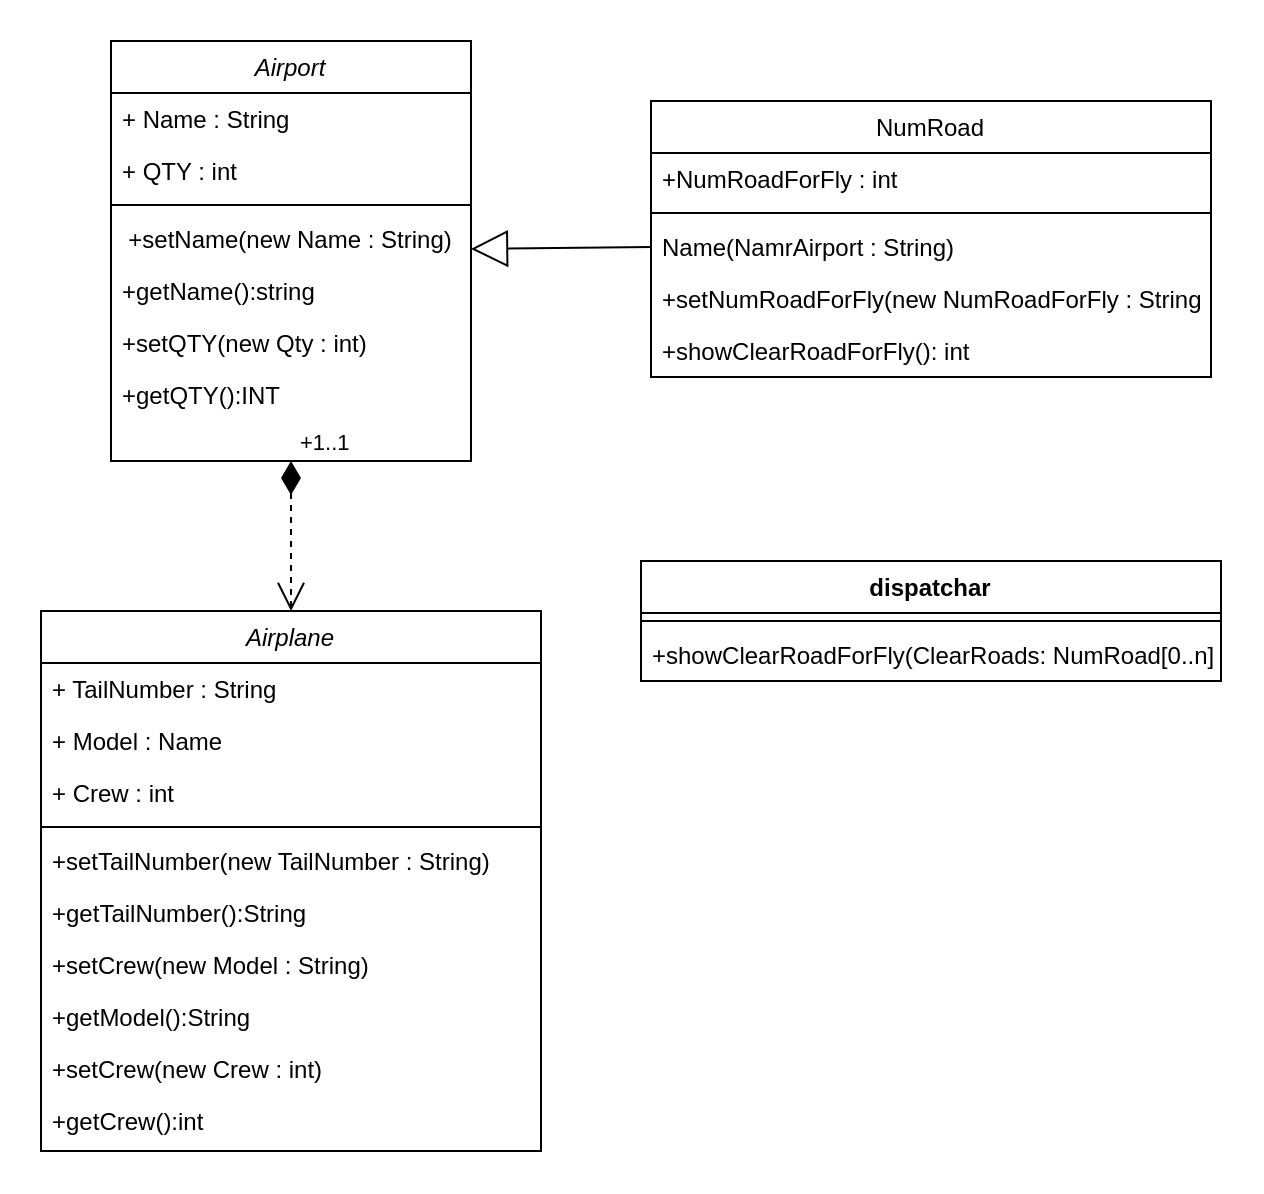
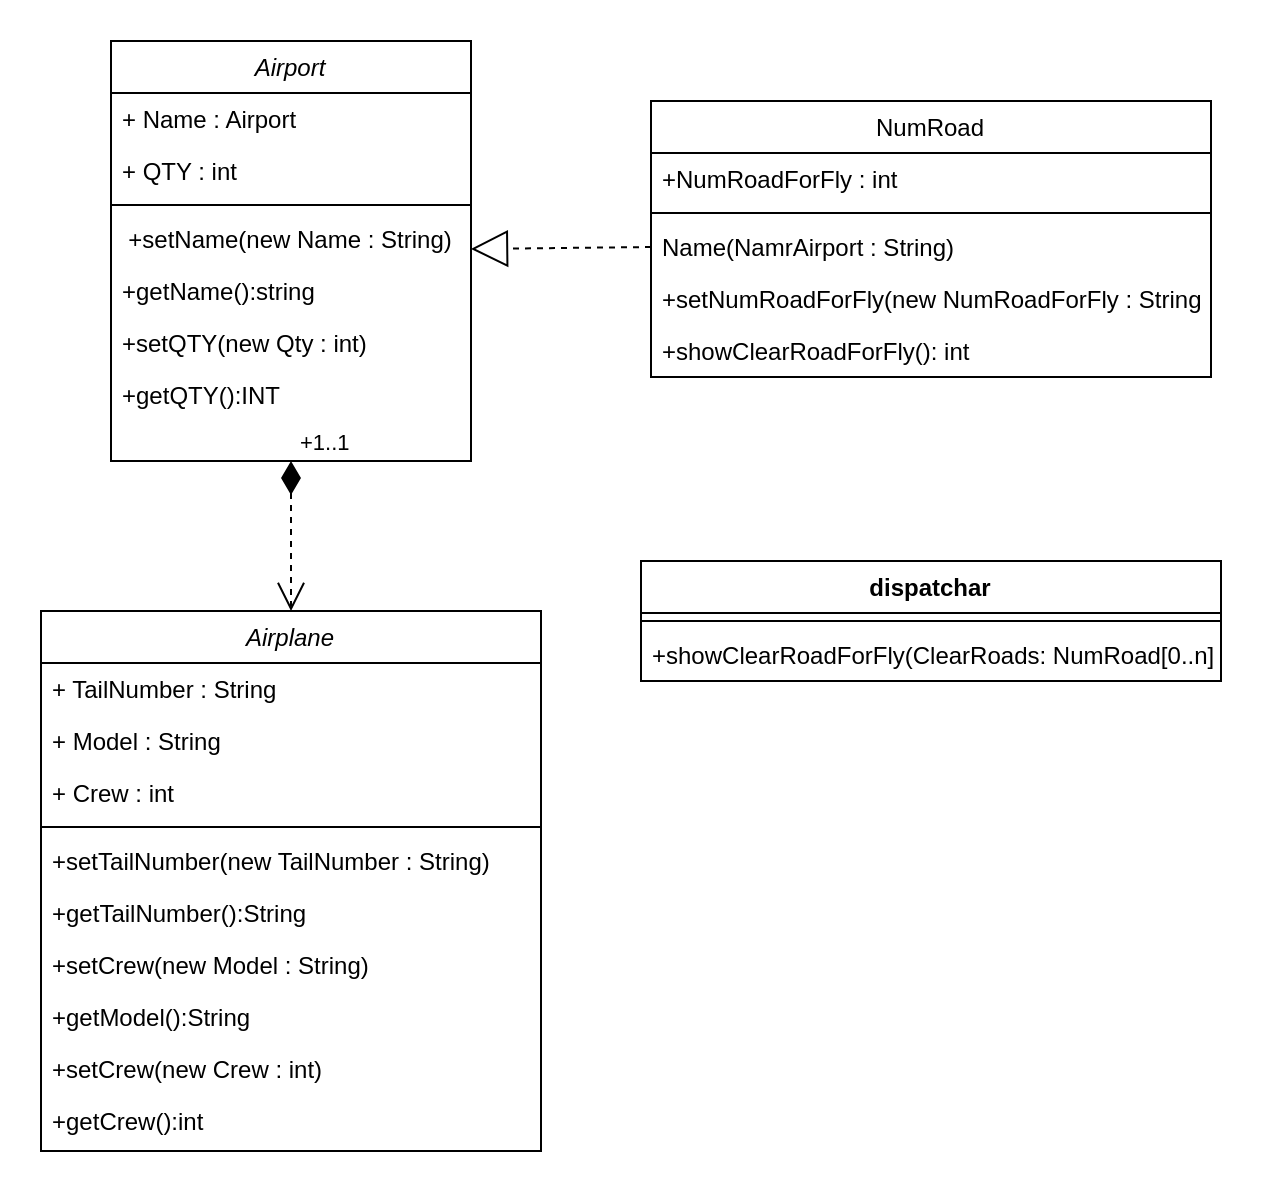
  <mxCell id="0" />
  <mxCell id="1" parent="0" />
  <mxCell id="2" value="Airplane" style="swimlane;fontStyle=2;align=center;verticalAlign=top;childLayout=stackLayout;horizontal=1;startSize=26;horizontalStack=0;resizeParent=1;resizeLast=0;collapsible=1;marginBottom=0;rounded=0;shadow=0;strokeWidth=1;fontSize=12;" parent="1" vertex="1"><mxGeometry x="20" y="305" width="250" height="270" as="geometry"><mxRectangle x="230" y="140" width="160" height="26" as="alternateBounds" /></mxGeometry></mxCell>
  <mxCell id="3" value="+ TailNumber : String" style="text;align=left;verticalAlign=top;spacingLeft=4;spacingRight=4;overflow=hidden;rotatable=0;points=[[0,0.5],[1,0.5]];portConstraint=eastwest;fontSize=12;" parent="2" vertex="1"><mxGeometry y="26" width="250" height="26" as="geometry" /></mxCell>
- <mxCell id="4" value="+ Model : Name" style="text;align=left;verticalAlign=top;spacingLeft=4;spacingRight=4;overflow=hidden;rotatable=0;points=[[0,0.5],[1,0.5]];portConstraint=eastwest;rounded=0;shadow=0;html=0;fontSize=12;" parent="2" vertex="1"><mxGeometry y="52" width="250" height="26" as="geometry" /></mxCell>
+ <mxCell id="4" value="+ Model : String" style="text;align=left;verticalAlign=top;spacingLeft=4;spacingRight=4;overflow=hidden;rotatable=0;points=[[0,0.5],[1,0.5]];portConstraint=eastwest;rounded=0;shadow=0;html=0;fontSize=12;" parent="2" vertex="1"><mxGeometry y="52" width="250" height="26" as="geometry" /></mxCell>
  <mxCell id="5" value="+ Crew : int" style="text;align=left;verticalAlign=top;spacingLeft=4;spacingRight=4;overflow=hidden;rotatable=0;points=[[0,0.5],[1,0.5]];portConstraint=eastwest;rounded=0;shadow=0;html=0;fontSize=12;" parent="2" vertex="1"><mxGeometry y="78" width="250" height="26" as="geometry" /></mxCell>
  <mxCell id="6" value="" style="line;html=1;strokeWidth=1;align=left;verticalAlign=middle;spacingTop=-1;spacingLeft=3;spacingRight=3;rotatable=0;labelPosition=right;points=[];portConstraint=eastwest;fontSize=12;" parent="2" vertex="1"><mxGeometry y="104" width="250" height="8" as="geometry" /></mxCell>
  <mxCell id="7" value="+setTailNumber(new TailNumber : String)" style="text;align=left;verticalAlign=top;spacingLeft=4;spacingRight=4;overflow=hidden;rotatable=0;points=[[0,0.5],[1,0.5]];portConstraint=eastwest;fontSize=12;" parent="2" vertex="1"><mxGeometry y="112" width="250" height="26" as="geometry" /></mxCell>
  <mxCell id="8" value="+getTailNumber():String" style="text;align=left;verticalAlign=top;spacingLeft=4;spacingRight=4;overflow=hidden;rotatable=0;points=[[0,0.5],[1,0.5]];portConstraint=eastwest;fontSize=12;" parent="2" vertex="1"><mxGeometry y="138" width="250" height="26" as="geometry" /></mxCell>
  <mxCell id="9" value="+setCrew(new Model : String)" style="text;align=left;verticalAlign=top;spacingLeft=4;spacingRight=4;overflow=hidden;rotatable=0;points=[[0,0.5],[1,0.5]];portConstraint=eastwest;fontSize=12;" parent="2" vertex="1"><mxGeometry y="164" width="250" height="26" as="geometry" /></mxCell>
  <mxCell id="10" value="+getModel():String" style="text;align=left;verticalAlign=top;spacingLeft=4;spacingRight=4;overflow=hidden;rotatable=0;points=[[0,0.5],[1,0.5]];portConstraint=eastwest;fontSize=12;" parent="2" vertex="1"><mxGeometry y="190" width="250" height="26" as="geometry" /></mxCell>
  <mxCell id="11" value="+setCrew(new Crew : int)" style="text;align=left;verticalAlign=top;spacingLeft=4;spacingRight=4;overflow=hidden;rotatable=0;points=[[0,0.5],[1,0.5]];portConstraint=eastwest;fontSize=12;" parent="2" vertex="1"><mxGeometry y="216" width="250" height="26" as="geometry" /></mxCell>
  <mxCell id="12" value="+getCrew():int" style="text;align=left;verticalAlign=top;spacingLeft=4;spacingRight=4;overflow=hidden;rotatable=0;points=[[0,0.5],[1,0.5]];portConstraint=eastwest;fontSize=12;" parent="2" vertex="1"><mxGeometry y="242" width="250" height="26" as="geometry" /></mxCell>
  <mxCell id="13" value="Airport" style="swimlane;fontStyle=2;align=center;verticalAlign=top;childLayout=stackLayout;horizontal=1;startSize=26;horizontalStack=0;resizeParent=1;resizeLast=0;collapsible=1;marginBottom=0;rounded=0;shadow=0;strokeWidth=1;fontSize=12;" parent="1" vertex="1"><mxGeometry x="55" y="20" width="180" height="210" as="geometry"><mxRectangle x="130" y="380" width="160" height="26" as="alternateBounds" /></mxGeometry></mxCell>
- <mxCell id="14" value="+ Name : String" style="text;align=left;verticalAlign=top;spacingLeft=4;spacingRight=4;overflow=hidden;rotatable=0;points=[[0,0.5],[1,0.5]];portConstraint=eastwest;fontSize=12;" parent="13" vertex="1"><mxGeometry y="26" width="180" height="26" as="geometry" /></mxCell>
+ <mxCell id="14" value="+ Name : Airport" style="text;align=left;verticalAlign=top;spacingLeft=4;spacingRight=4;overflow=hidden;rotatable=0;points=[[0,0.5],[1,0.5]];portConstraint=eastwest;fontSize=12;" parent="13" vertex="1"><mxGeometry y="26" width="180" height="26" as="geometry" /></mxCell>
  <mxCell id="15" value="+ QTY : int" style="text;align=left;verticalAlign=top;spacingLeft=4;spacingRight=4;overflow=hidden;rotatable=0;points=[[0,0.5],[1,0.5]];portConstraint=eastwest;rounded=0;shadow=0;html=0;fontSize=12;" parent="13" vertex="1"><mxGeometry y="52" width="180" height="26" as="geometry" /></mxCell>
  <mxCell id="16" value="" style="line;html=1;strokeWidth=1;align=left;verticalAlign=middle;spacingTop=-1;spacingLeft=3;spacingRight=3;rotatable=0;labelPosition=right;points=[];portConstraint=eastwest;fontSize=12;" parent="13" vertex="1"><mxGeometry y="78" width="180" height="8" as="geometry" /></mxCell>
  <mxCell id="17" value="+setName(new Name : String)" style="text;align=center;verticalAlign=top;spacingLeft=4;spacingRight=4;overflow=hidden;rotatable=0;points=[[0,0.5],[1,0.5]];portConstraint=eastwest;fontStyle=0;fontSize=12;" parent="13" vertex="1"><mxGeometry y="86" width="180" height="26" as="geometry" /></mxCell>
  <mxCell id="18" value="+getName():string&#10;" style="text;align=left;verticalAlign=top;spacingLeft=4;spacingRight=4;overflow=hidden;rotatable=0;points=[[0,0.5],[1,0.5]];portConstraint=eastwest;fontSize=12;" parent="13" vertex="1"><mxGeometry y="112" width="180" height="26" as="geometry" /></mxCell>
  <mxCell id="19" value="+setQTY(new Qty : int)" style="text;align=left;verticalAlign=top;spacingLeft=4;spacingRight=4;overflow=hidden;rotatable=0;points=[[0,0.5],[1,0.5]];portConstraint=eastwest;fontSize=12;" parent="13" vertex="1"><mxGeometry y="138" width="180" height="26" as="geometry" /></mxCell>
  <mxCell id="20" value="+getQTY():INT" style="text;align=left;verticalAlign=top;spacingLeft=4;spacingRight=4;overflow=hidden;rotatable=0;points=[[0,0.5],[1,0.5]];portConstraint=eastwest;fontSize=12;" parent="13" vertex="1"><mxGeometry y="164" width="180" height="26" as="geometry" /></mxCell>
  <mxCell id="21" value="NumRoad" style="swimlane;fontStyle=0;align=center;verticalAlign=top;childLayout=stackLayout;horizontal=1;startSize=26;horizontalStack=0;resizeParent=1;resizeLast=0;collapsible=1;marginBottom=0;rounded=0;shadow=0;strokeWidth=1;fontSize=12;" parent="1" vertex="1"><mxGeometry x="325" y="50" width="280" height="138" as="geometry"><mxRectangle x="130" y="380" width="160" height="26" as="alternateBounds" /></mxGeometry></mxCell>
  <mxCell id="22" value="+NumRoadForFly : int" style="text;align=left;verticalAlign=top;spacingLeft=4;spacingRight=4;overflow=hidden;rotatable=0;points=[[0,0.5],[1,0.5]];portConstraint=eastwest;fontSize=12;" parent="21" vertex="1"><mxGeometry y="26" width="280" height="26" as="geometry" /></mxCell>
  <mxCell id="23" value="" style="line;html=1;strokeWidth=1;align=left;verticalAlign=middle;spacingTop=-1;spacingLeft=3;spacingRight=3;rotatable=0;labelPosition=right;points=[];portConstraint=eastwest;fontSize=12;" parent="21" vertex="1"><mxGeometry y="52" width="280" height="8" as="geometry" /></mxCell>
  <mxCell id="24" value="Name(NamrAirport : String)" style="text;align=left;verticalAlign=top;spacingLeft=4;spacingRight=4;overflow=hidden;rotatable=0;points=[[0,0.5],[1,0.5]];portConstraint=eastwest;fontStyle=0;fontSize=12;" parent="21" vertex="1"><mxGeometry y="60" width="280" height="26" as="geometry" /></mxCell>
  <mxCell id="25" value="+setNumRoadForFly(new NumRoadForFly : String" style="text;align=left;verticalAlign=top;spacingLeft=4;spacingRight=4;overflow=hidden;rotatable=0;points=[[0,0.5],[1,0.5]];portConstraint=eastwest;fontSize=12;" parent="21" vertex="1"><mxGeometry y="86" width="280" height="26" as="geometry" /></mxCell>
  <mxCell id="26" value="+showClearRoadForFly(): int" style="text;align=left;verticalAlign=top;spacingLeft=4;spacingRight=4;overflow=hidden;rotatable=0;points=[[0,0.5],[1,0.5]];portConstraint=eastwest;fontSize=12;" parent="21" vertex="1"><mxGeometry y="112" width="280" height="26" as="geometry" /></mxCell>
- <mxCell id="27" value="" style="endArrow=block;endSize=16;endFill=0;html=1;exitX=0;exitY=0.5;exitDx=0;exitDy=0;fontSize=12;" parent="1" source="24" target="13" edge="1"><mxGeometry width="160" relative="1" as="geometry"><mxPoint x="310" y="400" as="sourcePoint" /><mxPoint x="470" y="400" as="targetPoint" /></mxGeometry></mxCell>
+ <mxCell id="27" value="" style="endArrow=block;endSize=16;endFill=0;html=1;exitX=0;exitY=0.5;exitDx=0;exitDy=0;fontSize=12;dashed=1;" parent="1" source="24" target="13" edge="1"><mxGeometry width="160" relative="1" as="geometry"><mxPoint x="310" y="400" as="sourcePoint" /><mxPoint x="470" y="400" as="targetPoint" /></mxGeometry></mxCell>
  <mxCell id="28" value="dispatchar" style="swimlane;fontStyle=1;align=center;verticalAlign=top;childLayout=stackLayout;horizontal=1;startSize=26;horizontalStack=0;resizeParent=1;resizeParentMax=0;resizeLast=0;collapsible=1;marginBottom=0;" parent="1" vertex="1"><mxGeometry x="320" y="280" width="290" height="60" as="geometry" /></mxCell>
  <mxCell id="29" value="" style="line;strokeWidth=1;fillColor=none;align=left;verticalAlign=middle;spacingTop=-1;spacingLeft=3;spacingRight=3;rotatable=0;labelPosition=right;points=[];portConstraint=eastwest;" parent="28" vertex="1"><mxGeometry y="26" width="290" height="8" as="geometry" /></mxCell>
  <mxCell id="30" value="+showClearRoadForFly(ClearRoads: NumRoad[0..n]" style="text;strokeColor=none;fillColor=none;align=left;verticalAlign=top;spacingLeft=4;spacingRight=4;overflow=hidden;rotatable=0;points=[[0,0.5],[1,0.5]];portConstraint=eastwest;" parent="28" vertex="1"><mxGeometry y="34" width="290" height="26" as="geometry" /></mxCell>
  <mxCell id="31" value="+1..1" style="endArrow=open;html=1;endSize=12;startArrow=diamondThin;startSize=14;startFill=1;edgeStyle=orthogonalEdgeStyle;align=left;verticalAlign=bottom;dashed=1;" edge="1" parent="1" source="13" target="2"><mxGeometry x="-1" y="3" relative="1" as="geometry"><mxPoint x="310" y="370" as="sourcePoint" /><mxPoint x="470" y="370" as="targetPoint" /></mxGeometry></mxCell>
